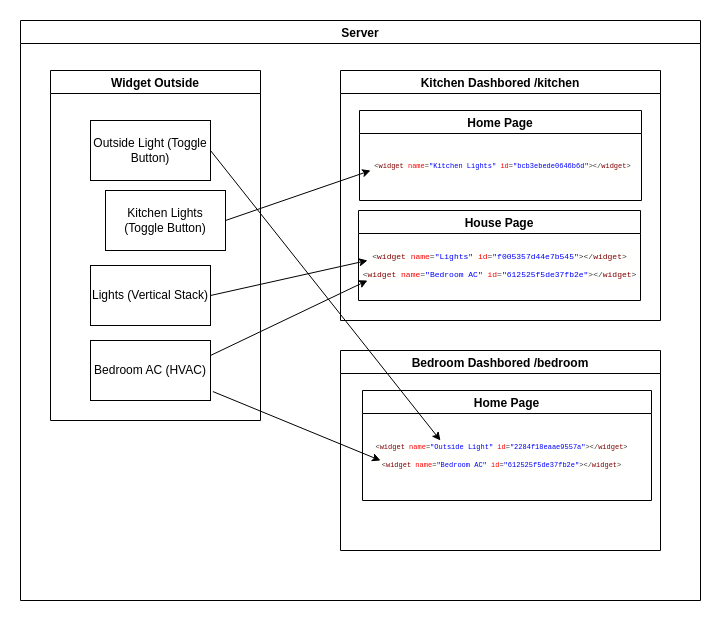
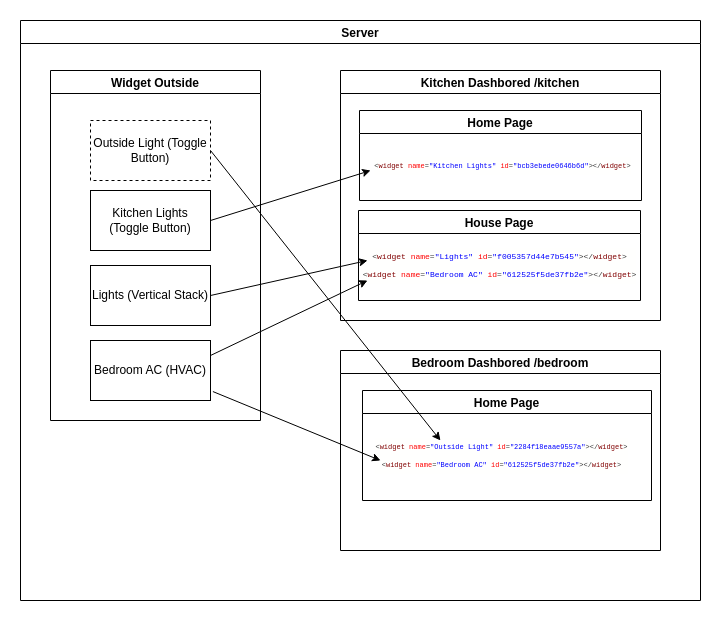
  <mxCell id="0" />
  <mxCell id="1" parent="0" />
  <mxCell id="2" value="Server" style="swimlane;" vertex="1" parent="1"><mxGeometry x="20" y="20" width="680" height="580" as="geometry" /></mxCell>
  <mxCell id="3" value="Kitchen Dashbored /kitchen" style="swimlane;startSize=23;" vertex="1" parent="2"><mxGeometry x="320" y="50" width="320" height="250" as="geometry" /></mxCell>
  <mxCell id="4" value="Home Page" style="swimlane;" vertex="1" parent="3"><mxGeometry x="19" y="40" width="282" height="90" as="geometry" /></mxCell>
  <mxCell id="5" value="&lt;div style=&quot;background-color: rgb(255, 255, 254); font-family: Menlo, Monaco, &amp;quot;Courier New&amp;quot;, monospace; font-weight: normal; font-size: 7px; line-height: 18px; color: rgb(0, 0, 0);&quot;&gt;&lt;div&gt;&lt;span style=&quot;color: #383838;&quot;&gt;&amp;lt;&lt;/span&gt;&lt;span style=&quot;color: #800000;&quot;&gt;widget&lt;/span&gt;&lt;span style=&quot;color: #000000;&quot;&gt; &lt;/span&gt;&lt;span style=&quot;color: #ff0000;&quot;&gt;name&lt;/span&gt;&lt;span style=&quot;color: #383838;&quot;&gt;=&lt;/span&gt;&lt;span style=&quot;color: #0000ff;&quot;&gt;&quot;Kitchen Lights&quot;&lt;/span&gt;&lt;span style=&quot;color: #000000;&quot;&gt; &lt;/span&gt;&lt;span style=&quot;color: #ff0000;&quot;&gt;id&lt;/span&gt;&lt;span style=&quot;color: #383838;&quot;&gt;=&lt;/span&gt;&lt;span style=&quot;color: #0000ff;&quot;&gt;&quot;bcb3ebede0646b6d&quot;&lt;/span&gt;&lt;span style=&quot;color: #383838;&quot;&gt;&amp;gt;&amp;lt;/&lt;/span&gt;&lt;span style=&quot;color: #800000;&quot;&gt;widget&lt;/span&gt;&lt;span style=&quot;color: #383838;&quot;&gt;&amp;gt;&lt;/span&gt;&lt;/div&gt;&lt;/div&gt;" style="text;html=1;align=center;verticalAlign=middle;resizable=0;points=[];autosize=1;strokeColor=none;fillColor=none;" vertex="1" parent="4"><mxGeometry x="3" y="40" width="280" height="30" as="geometry" /></mxCell>
  <mxCell id="6" value="House Page" style="swimlane;" vertex="1" parent="3"><mxGeometry x="18" y="140" width="282" height="90" as="geometry" /></mxCell>
  <mxCell id="7" value="&lt;div style=&quot;background-color: rgb(255, 255, 254); font-family: Menlo, Monaco, &amp;quot;Courier New&amp;quot;, monospace; font-weight: normal; font-size: 8px; line-height: 18px; color: rgb(0, 0, 0);&quot;&gt;&lt;div style=&quot;line-height: 18px;&quot;&gt;&lt;div&gt;    &lt;span style=&quot;color: #383838;&quot;&gt;&amp;lt;&lt;/span&gt;&lt;span style=&quot;color: #800000;&quot;&gt;widget&lt;/span&gt; &lt;span style=&quot;color: #ff0000;&quot;&gt;name&lt;/span&gt;&lt;span style=&quot;color: #383838;&quot;&gt;=&lt;/span&gt;&lt;span style=&quot;color: #0000ff;&quot;&gt;&quot;Lights&quot;&lt;/span&gt; &lt;span style=&quot;color: #ff0000;&quot;&gt;id&lt;/span&gt;&lt;span style=&quot;color: #383838;&quot;&gt;=&lt;/span&gt;&lt;span style=&quot;color: #0000ff;&quot;&gt;&quot;f005357d44e7b545&quot;&lt;/span&gt;&lt;span style=&quot;color: #383838;&quot;&gt;&amp;gt;&amp;lt;/&lt;/span&gt;&lt;span style=&quot;color: #800000;&quot;&gt;widget&lt;/span&gt;&lt;span style=&quot;color: #383838;&quot;&gt;&amp;gt;&lt;/span&gt;&lt;/div&gt;&lt;div&gt;    &lt;span style=&quot;color: #383838;&quot;&gt;&amp;lt;&lt;/span&gt;&lt;span style=&quot;color: #800000;&quot;&gt;widget&lt;/span&gt; &lt;span style=&quot;color: #ff0000;&quot;&gt;name&lt;/span&gt;&lt;span style=&quot;color: #383838;&quot;&gt;=&lt;/span&gt;&lt;span style=&quot;color: #0000ff;&quot;&gt;&quot;Bedroom AC&quot;&lt;/span&gt; &lt;span style=&quot;color: #ff0000;&quot;&gt;id&lt;/span&gt;&lt;span style=&quot;color: #383838;&quot;&gt;=&lt;/span&gt;&lt;span style=&quot;color: #0000ff;&quot;&gt;&quot;612525f5de37fb2e&quot;&lt;/span&gt;&lt;span style=&quot;color: #383838;&quot;&gt;&amp;gt;&amp;lt;/&lt;/span&gt;&lt;span style=&quot;color: #800000;&quot;&gt;widget&lt;/span&gt;&lt;span style=&quot;color: #383838;&quot;&gt;&amp;gt;&lt;/span&gt;&lt;/div&gt;&lt;/div&gt;&lt;/div&gt;" style="text;html=1;align=center;verticalAlign=middle;resizable=0;points=[];autosize=1;strokeColor=none;fillColor=none;" vertex="1" parent="6"><mxGeometry x="-9" y="30" width="300" height="50" as="geometry" /></mxCell>
  <mxCell id="8" value="Widget Outside" style="swimlane;" vertex="1" parent="2"><mxGeometry x="30" y="50" width="210" height="350" as="geometry" /></mxCell>
- <mxCell id="9" value="Outside Light (Toggle Button)" style="rounded=0;whiteSpace=wrap;html=1;" vertex="1" parent="8"><mxGeometry x="40" y="50" width="120" height="60" as="geometry" /></mxCell>
- <mxCell id="10" value="Kitchen Lights (Toggle Button)" style="rounded=0;whiteSpace=wrap;html=1;" vertex="1" parent="8"><mxGeometry x="55" y="120" width="120" height="60" as="geometry" /></mxCell>
+ <mxCell id="9" value="Outside Light (Toggle Button)" style="rounded=0;whiteSpace=wrap;html=1;dashed=1;" vertex="1" parent="8"><mxGeometry x="40" y="50" width="120" height="60" as="geometry" /></mxCell>
+ <mxCell id="10" value="Kitchen Lights (Toggle Button)" style="rounded=0;whiteSpace=wrap;html=1;" vertex="1" parent="8"><mxGeometry x="40" y="120" width="120" height="60" as="geometry" /></mxCell>
  <mxCell id="11" value="Lights (Vertical Stack)" style="rounded=0;whiteSpace=wrap;html=1;" vertex="1" parent="8"><mxGeometry x="40" y="195" width="120" height="60" as="geometry" /></mxCell>
  <mxCell id="12" value="Bedroom AC (HVAC)" style="rounded=0;whiteSpace=wrap;html=1;" vertex="1" parent="8"><mxGeometry x="40" y="270" width="120" height="60" as="geometry" /></mxCell>
  <mxCell id="13" value="Bedroom Dashbored /bedroom" style="swimlane;startSize=23;" vertex="1" parent="2"><mxGeometry x="320" y="330" width="320" height="200" as="geometry" /></mxCell>
  <mxCell id="14" value="Home Page" style="swimlane;" vertex="1" parent="13"><mxGeometry x="22" y="40" width="289" height="110" as="geometry" /></mxCell>
  <mxCell id="15" value="&lt;div style=&quot;background-color: rgb(255, 255, 254); font-family: Menlo, Monaco, &amp;quot;Courier New&amp;quot;, monospace; font-weight: normal; font-size: 8px; line-height: 18px; color: rgb(0, 0, 0);&quot;&gt;&lt;div style=&quot;line-height: 18px; font-size: 7px;&quot;&gt;&lt;div style=&quot;line-height: 18px;&quot;&gt;&lt;div&gt;    &lt;span style=&quot;color: #383838;&quot;&gt;&amp;lt;&lt;/span&gt;&lt;span style=&quot;color: #800000;&quot;&gt;widget&lt;/span&gt; &lt;span style=&quot;color: #ff0000;&quot;&gt;name&lt;/span&gt;&lt;span style=&quot;color: #383838;&quot;&gt;=&lt;/span&gt;&lt;span style=&quot;color: #0000ff;&quot;&gt;&quot;Outside Light&quot;&lt;/span&gt; &lt;span style=&quot;color: #ff0000;&quot;&gt;id&lt;/span&gt;&lt;span style=&quot;color: #383838;&quot;&gt;=&lt;/span&gt;&lt;span style=&quot;color: #0000ff;&quot;&gt;&quot;2284f18eaae9557a&quot;&lt;/span&gt;&lt;span style=&quot;color: #383838;&quot;&gt;&amp;gt;&amp;lt;/&lt;/span&gt;&lt;span style=&quot;color: #800000;&quot;&gt;widget&lt;/span&gt;&lt;span style=&quot;color: #383838;&quot;&gt;&amp;gt;&lt;/span&gt;&lt;/div&gt;&lt;div&gt;    &lt;span style=&quot;color: #383838;&quot;&gt;&amp;lt;&lt;/span&gt;&lt;span style=&quot;color: #800000;&quot;&gt;widget&lt;/span&gt; &lt;span style=&quot;color: #ff0000;&quot;&gt;name&lt;/span&gt;&lt;span style=&quot;color: #383838;&quot;&gt;=&lt;/span&gt;&lt;span style=&quot;color: #0000ff;&quot;&gt;&quot;Bedroom AC&quot;&lt;/span&gt; &lt;span style=&quot;color: #ff0000;&quot;&gt;id&lt;/span&gt;&lt;span style=&quot;color: #383838;&quot;&gt;=&lt;/span&gt;&lt;span style=&quot;color: #0000ff;&quot;&gt;&quot;612525f5de37fb2e&quot;&lt;/span&gt;&lt;span style=&quot;color: #383838;&quot;&gt;&amp;gt;&amp;lt;/&lt;/span&gt;&lt;span style=&quot;color: #800000;&quot;&gt;widget&lt;/span&gt;&lt;span style=&quot;color: #383838;&quot;&gt;&amp;gt;&lt;/span&gt;&lt;/div&gt;&lt;/div&gt;&lt;/div&gt;&lt;/div&gt;" style="text;html=1;align=center;verticalAlign=middle;resizable=0;points=[];autosize=1;strokeColor=none;fillColor=none;" vertex="1" parent="14"><mxGeometry x="-1" y="40" width="280" height="50" as="geometry" /></mxCell>
  <mxCell id="16" value="" style="endArrow=classic;html=1;rounded=0;fontSize=8;entryX=0.06;entryY=0.8;entryDx=0;entryDy=0;entryPerimeter=0;exitX=1;exitY=0.25;exitDx=0;exitDy=0;" edge="1" parent="2" source="12" target="7"><mxGeometry width="50" height="50" relative="1" as="geometry"><mxPoint x="250" y="340" as="sourcePoint" /><mxPoint x="300" y="290" as="targetPoint" /></mxGeometry></mxCell>
  <mxCell id="17" value="" style="endArrow=classic;html=1;rounded=0;fontSize=8;entryX=0.06;entryY=0.4;entryDx=0;entryDy=0;entryPerimeter=0;exitX=1;exitY=0.5;exitDx=0;exitDy=0;" edge="1" parent="2" source="11" target="7"><mxGeometry width="50" height="50" relative="1" as="geometry"><mxPoint x="200" y="345" as="sourcePoint" /><mxPoint x="360" y="270" as="targetPoint" /></mxGeometry></mxCell>
  <mxCell id="18" value="" style="endArrow=classic;html=1;rounded=0;fontSize=8;entryX=0.029;entryY=0.667;entryDx=0;entryDy=0;entryPerimeter=0;exitX=1;exitY=0.5;exitDx=0;exitDy=0;" edge="1" parent="2" source="10" target="5"><mxGeometry width="50" height="50" relative="1" as="geometry"><mxPoint x="200" y="285" as="sourcePoint" /><mxPoint x="360" y="250" as="targetPoint" /></mxGeometry></mxCell>
  <mxCell id="19" value="" style="endArrow=classic;html=1;rounded=0;fontSize=8;exitX=1.02;exitY=0.851;exitDx=0;exitDy=0;exitPerimeter=0;entryX=0.068;entryY=0.6;entryDx=0;entryDy=0;entryPerimeter=0;" edge="1" parent="2" source="12" target="15"><mxGeometry width="50" height="50" relative="1" as="geometry"><mxPoint x="200" y="345" as="sourcePoint" /><mxPoint x="360" y="450" as="targetPoint" /></mxGeometry></mxCell>
  <mxCell id="20" value="" style="endArrow=classic;html=1;rounded=0;fontSize=8;exitX=1;exitY=0.5;exitDx=0;exitDy=0;entryX=0.282;entryY=0.2;entryDx=0;entryDy=0;entryPerimeter=0;" edge="1" parent="2" source="9" target="15"><mxGeometry width="50" height="50" relative="1" as="geometry"><mxPoint x="202.4" y="381.06" as="sourcePoint" /><mxPoint x="370.04" y="450" as="targetPoint" /></mxGeometry></mxCell>
